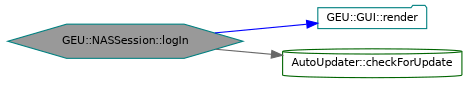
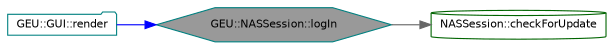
  digraph {
    rankdir=RL
    node [color=teal fillcolor=white fontname=Helvetica fontsize=10 style=filled]
    edge [dir=back fontname=Helvetica fontsize=10 labelfontname=Helvetica labelfontsize=10 style=solid]
    n1 [fillcolor=grey60 fontcolor=black height=0.2 label="GEU::NASSession::logIn" shape=hexagon width=0.4]
    n2 [height=0.2 label="GEU::GUI::render" shape=folder width=0.4]
-   n3 [color=darkgreen height=0.2 label="AutoUpdater::checkForUpdate" shape=cylinder width=0.4]
-   n2 -> n1 [color=blue]
+   n3 [color=darkgreen height=0.2 label="NASSession::checkForUpdate" shape=cylinder width=0.4]
+   n1 -> n2 [color=blue]
    n3 -> n1 [color=gray40]
  }
